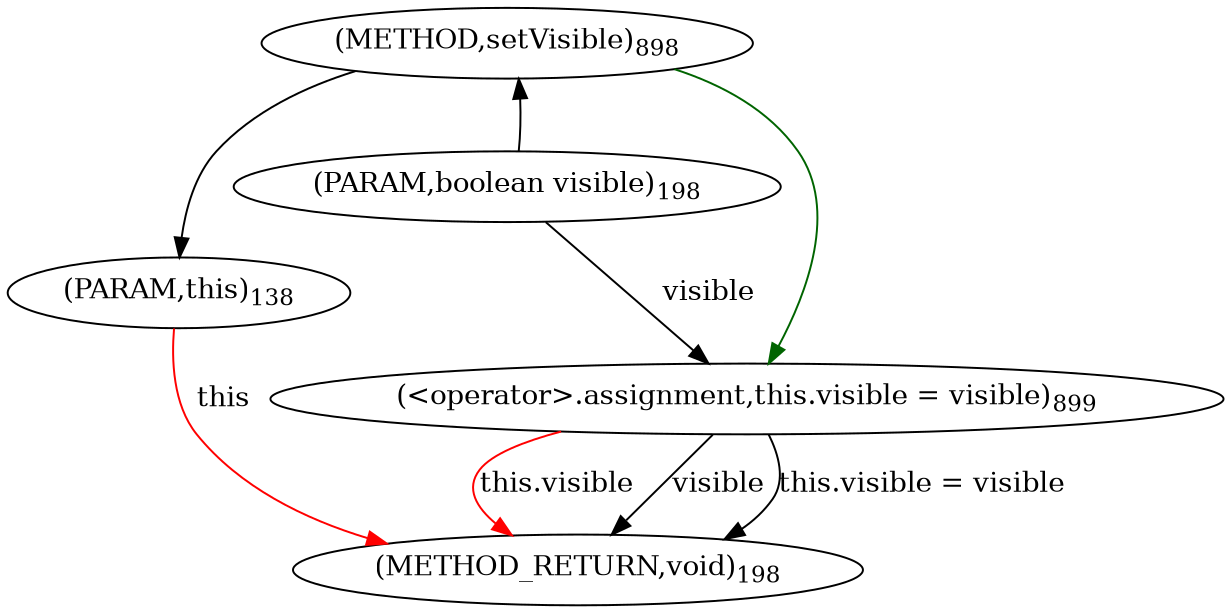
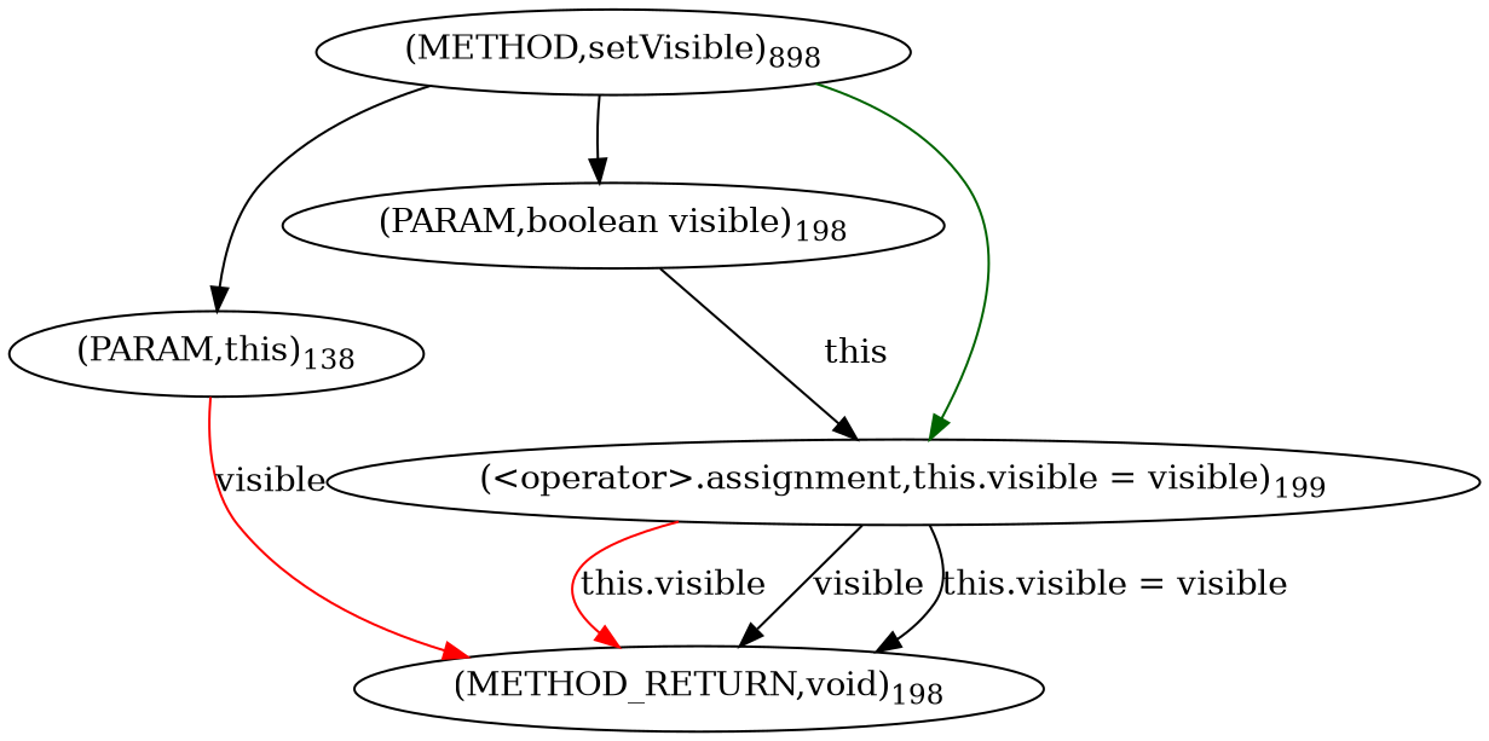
  digraph {
    edge [color=black]
    n1 [label=<(METHOD,setVisible)<SUB>898</SUB>>]
    n2 [label=<(PARAM,this)<SUB>138</SUB>>]
    n3 [label=<(PARAM,boolean visible)<SUB>198</SUB>>]
-   n4 [label=<(&lt;operator&gt;.assignment,this.visible = visible)<SUB>899</SUB>>]
+   n4 [label=<(&lt;operator&gt;.assignment,this.visible = visible)<SUB>199</SUB>>]
    n5 [label=<(METHOD_RETURN,void)<SUB>198</SUB>>]
    n1 -> n2
-   n3 -> n1
+   n1 -> n3
    n1 -> n4 [color=darkgreen]
-   n2 -> n5 [color=red label=this]
-   n3 -> n4 [label=visible]
+   n2 -> n5 [color=red label=visible]
+   n3 -> n4 [label=this]
    n4 -> n5 [color=red label="this.visible"]
    n4 -> n5 [label=visible]
    n4 -> n5 [label="this.visible = visible"]
  }
